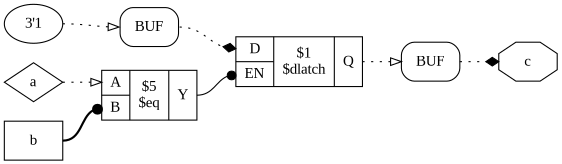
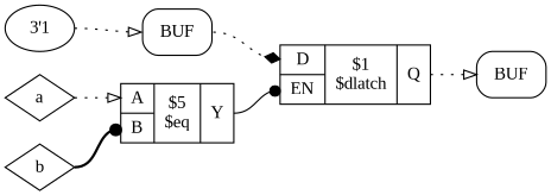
  digraph {
    fontname="Liberation Serif"
    rankdir=LR
    remincross=true
    node [fontname="Liberation Serif" shape=diamond]
    edge [arrowhead=onormal color=black fontname="Liberation Serif" headport="w:w" style=dotted tailport=e]
-   n1 [color=black fontcolor=black label=c shape=octagon]
-   n2 [color=black fontcolor=black label=b shape=box]
+   n2 [color=black fontcolor=black label=b]
    n3 [label="{{<p7> A|<p8> B}|$5\n$eq|{<p9> Y}}" shape=record]
    n4 [label="{{<p11> D|<p12> EN}|$1\n$dlatch|{<p13> Q}}" shape=record]
    n5 [color=black fontcolor=black label=a]
    n6 [label=BUF shape=box style=rounded]
    n7 [label="3'1" shape=""]
    n8 [label=BUF shape=box style=rounded]
    n2 -> n3 [arrowhead=dot headport="p8:w" style=bold]
    n3 -> n4 [arrowhead=dot headport="p12:w" style=solid tailport="p9:e"]
    n4 -> n6 [tailport="p13:e"]
    n5 -> n3 [headport="p7:w"]
-   n6 -> n1 [arrowhead=diamond headport=w tailport="e:e"]
    n7 -> n8
    n8 -> n4 [arrowhead=diamond headport="p11:w" tailport="e:e"]
  }
